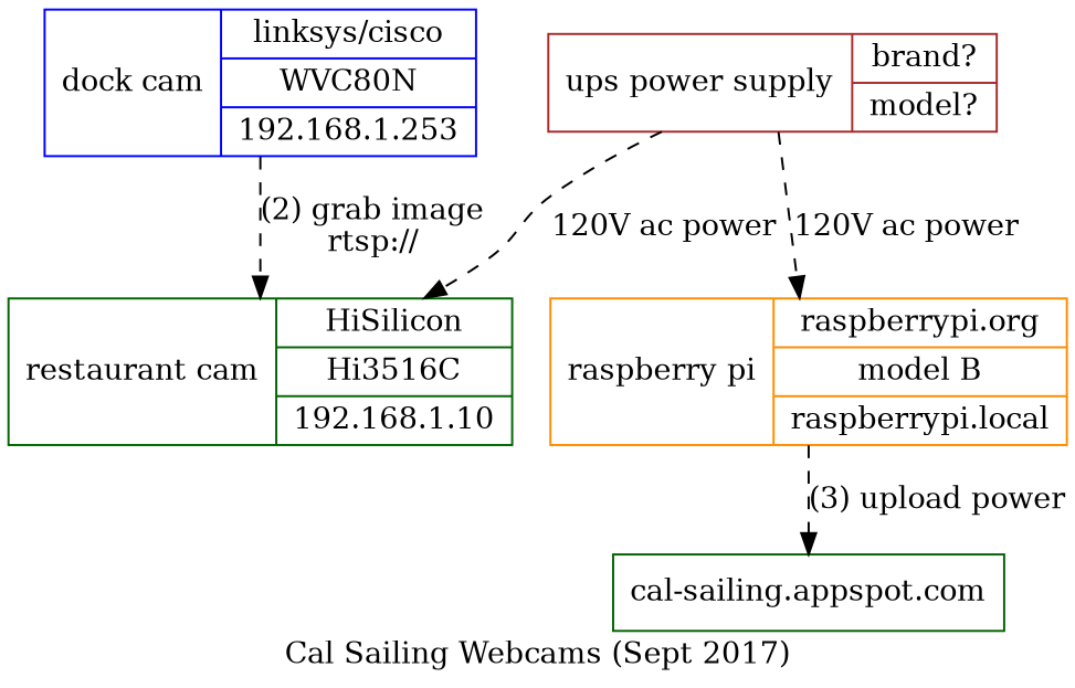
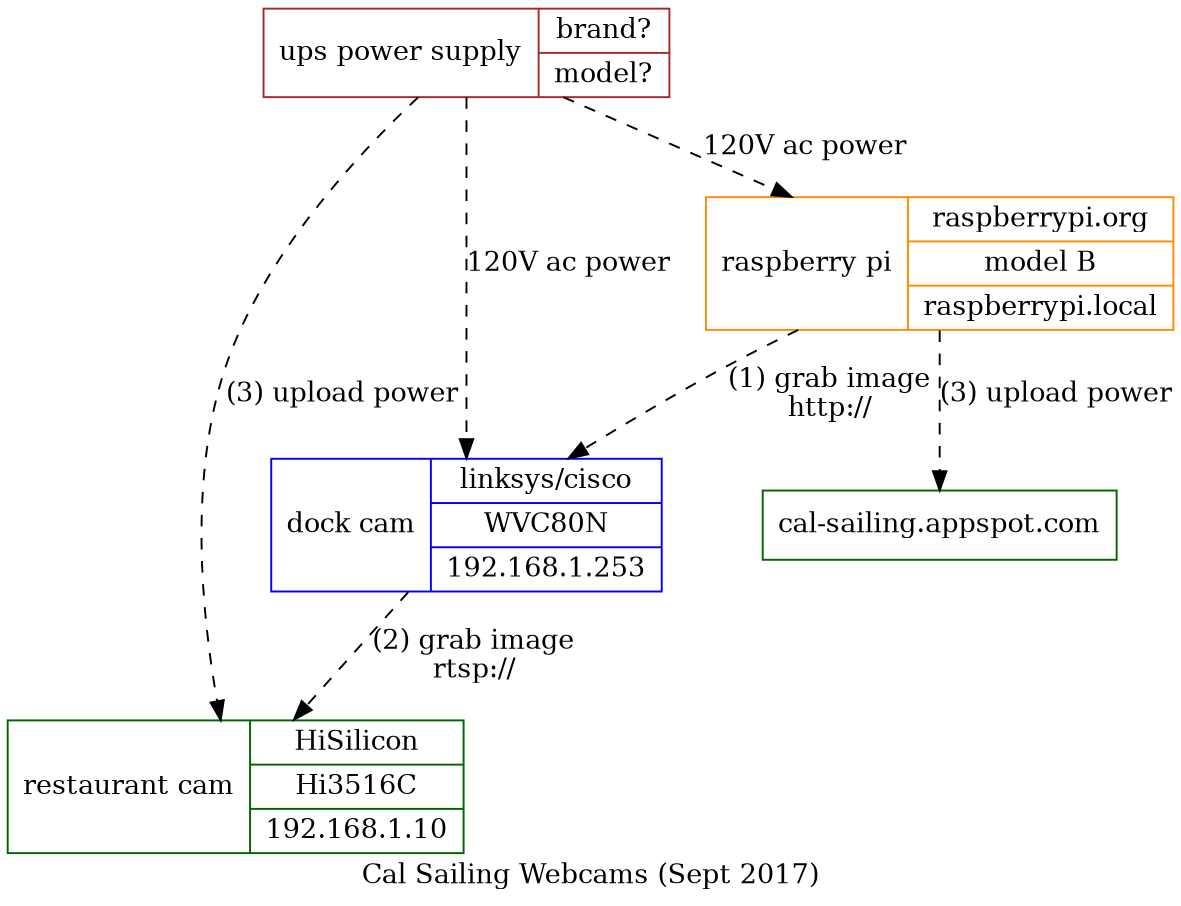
  digraph {
    label="Cal Sailing Webcams (Sept 2017)"
    node [color=darkgreen shape=record]
    edge [style=dashed]
    n1 [color=blue label="dock cam | { linksys/cisco | WVC80N | 192.168.1.253 }"]
    n2 [label="restaurant cam | { HiSilicon  | Hi3516C | 192.168.1.10 }"]
    n3 [color=darkorange label="raspberry pi | { raspberrypi.org | model B | raspberrypi.local }"]
    "cal-sailing.appspot.com" [shape=box]
    n5 [color=brown label="ups power supply | { brand? | model? }"]
    n1 -> n2 [label="(2) grab image\nrtsp://"]
+   n3 -> n1 [label="(1) grab image\nhttp://"]
    n3 -> "cal-sailing.appspot.com" [label="(3) upload power"]
-   n5 -> n2 [label="120V ac power"]
+   n5 -> n1 [label="120V ac power"]
+   n5 -> n2 [label="(3) upload power"]
    n5 -> n3 [label="120V ac power"]
  }
